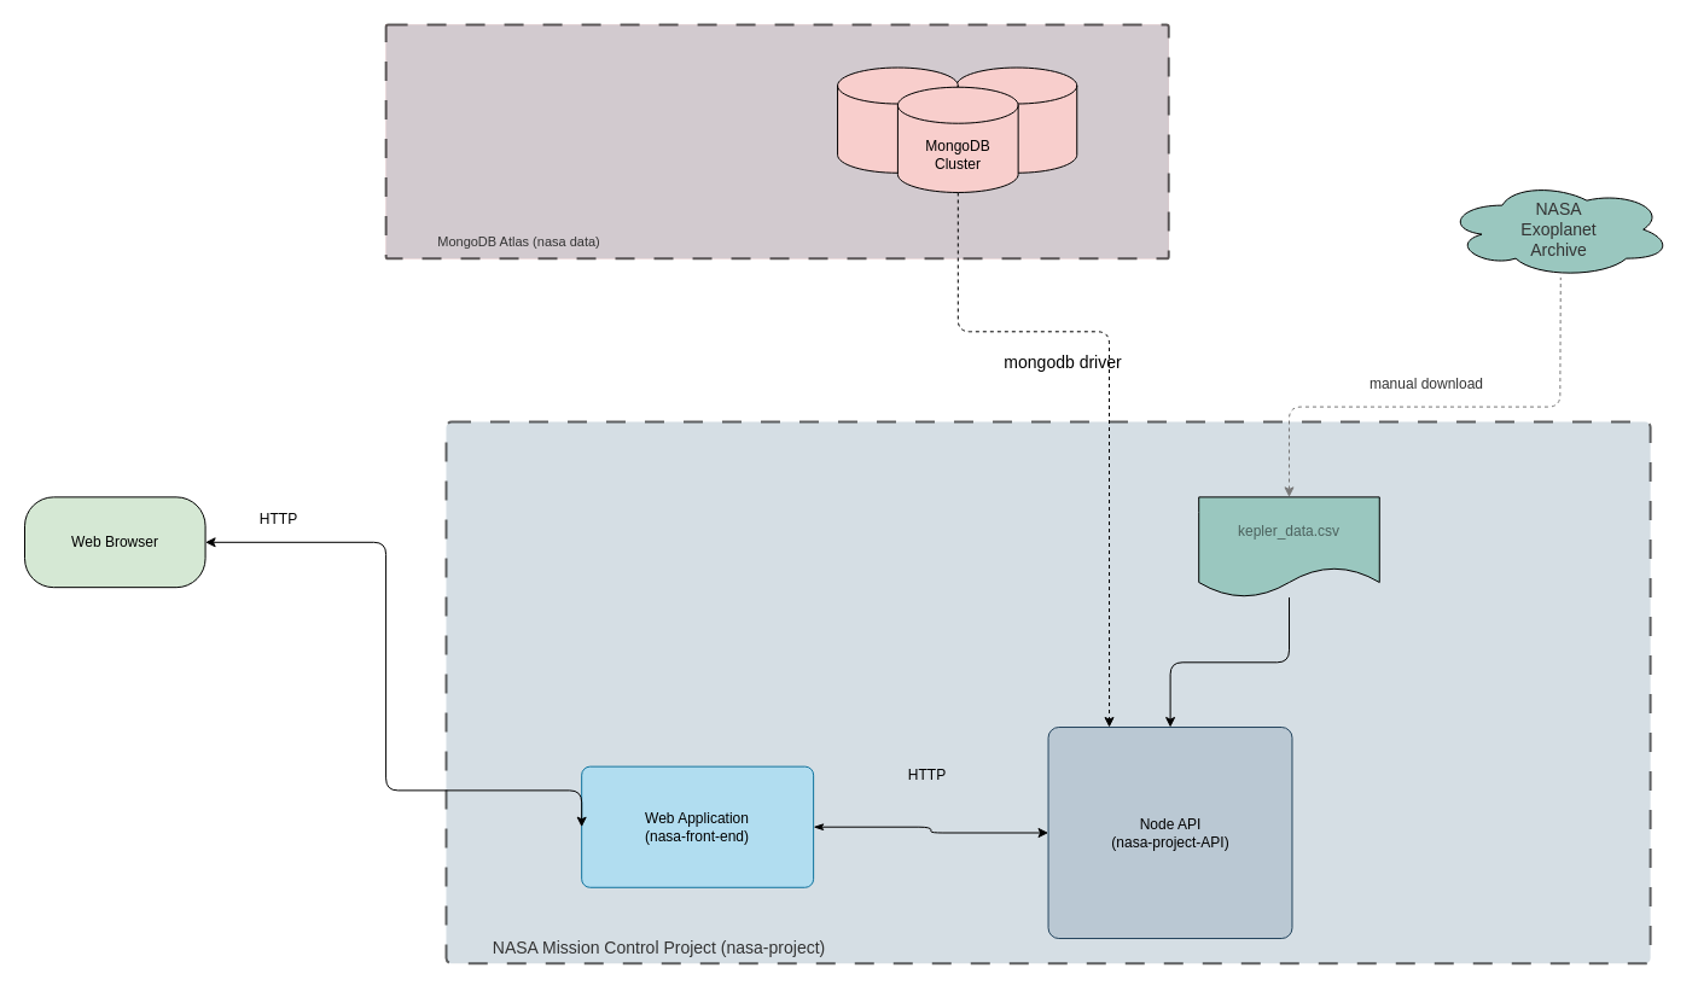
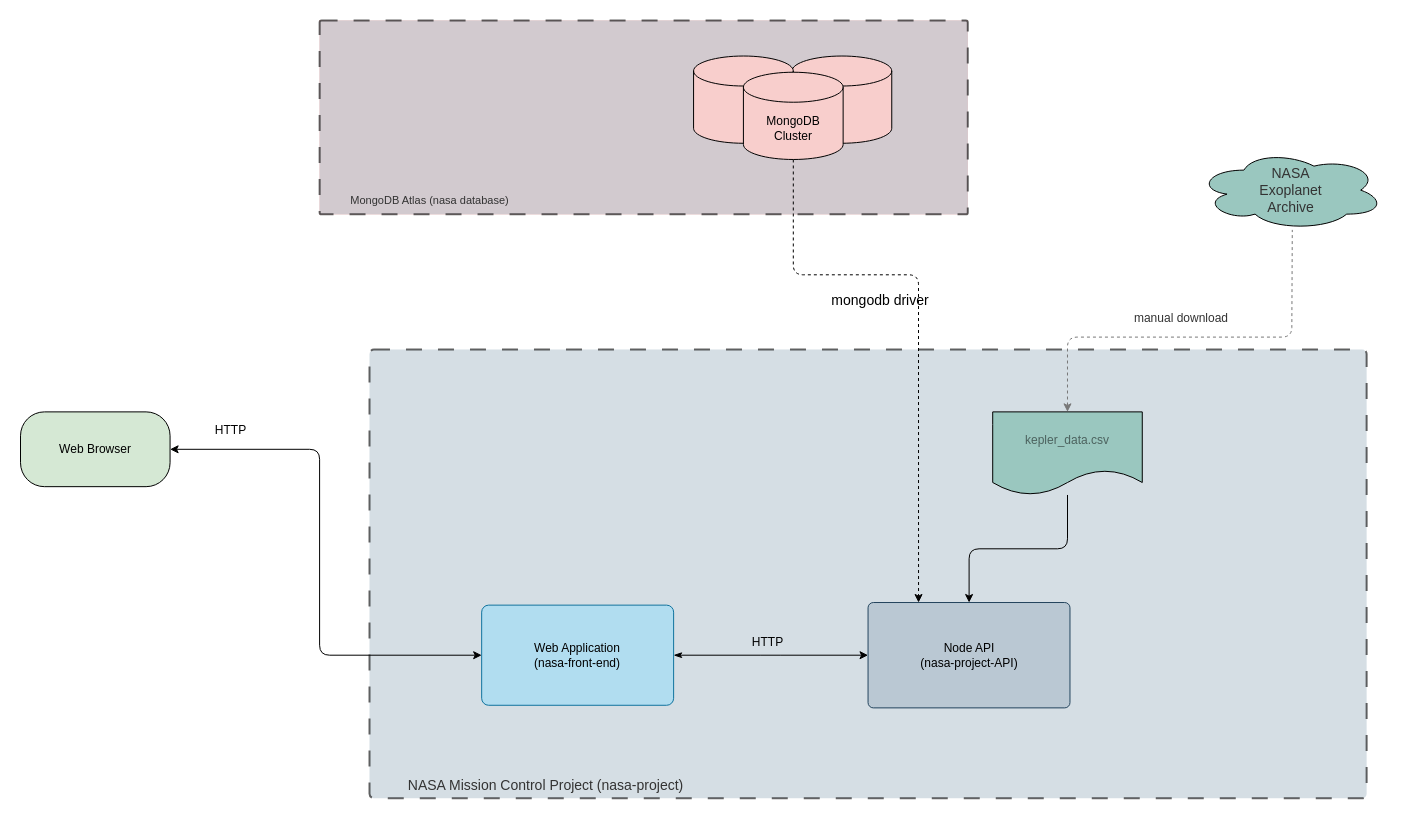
  <mxCell id="0" />
  <mxCell id="1" parent="0" />
  <mxCell id="2" value="" style="rounded=1;whiteSpace=wrap;html=1;dashed=1;strokeWidth=2;fillColor=#bac8d3;strokeColor=#000000;opacity=60;arcSize=1;dashPattern=8 8;" parent="1" vertex="1"><mxGeometry x="368.997" y="349.056" width="997.133" height="448.712" as="geometry" /></mxCell>
- <mxCell id="3" value="Web Application&lt;br&gt;(nasa-front-end)" style="rounded=1;whiteSpace=wrap;html=1;fillColor=#b1ddf0;strokeColor=#10739e;arcSize=7;" parent="1" vertex="1"><mxGeometry x="481.174" y="634.635" width="191.948" height="100.15" as="geometry" /></mxCell>
- <mxCell id="4" value="Node API&lt;br&gt;(nasa-project-API)" style="rounded=1;whiteSpace=wrap;html=1;fillColor=#bac8d3;strokeColor=#23445d;arcSize=5;" parent="1" vertex="1"><mxGeometry x="867.563" y="602.03" width="201.92" height="175" as="geometry" /></mxCell>
+ <mxCell id="3" value="Web Application&lt;br&gt;(nasa-front-end)" style="rounded=1;whiteSpace=wrap;html=1;fillColor=#b1ddf0;strokeColor=#10739e;arcSize=7;" parent="1" vertex="1"><mxGeometry x="481.174" y="604.635" width="191.948" height="100.15" as="geometry" /></mxCell>
+ <mxCell id="4" value="Node API&lt;br&gt;(nasa-project-API)" style="rounded=1;whiteSpace=wrap;html=1;fillColor=#bac8d3;strokeColor=#23445d;arcSize=5;" parent="1" vertex="1"><mxGeometry x="867.563" y="602.03" width="201.92" height="105.348" as="geometry" /></mxCell>
  <mxCell id="5" style="edgeStyle=orthogonalEdgeStyle;rounded=1;orthogonalLoop=1;jettySize=auto;html=1;startArrow=classicThin;startFill=1;" parent="1" source="3" target="4" edge="1"><mxGeometry relative="1" as="geometry" /></mxCell>
  <mxCell id="6" value="HTTP" style="text;html=1;strokeColor=none;fillColor=none;align=center;verticalAlign=middle;whiteSpace=wrap;rounded=1;" parent="1" vertex="1"><mxGeometry x="730.458" y="623.269" width="74.785" height="37.393" as="geometry" /></mxCell>
  <mxCell id="7" value="NASA Mission Control Project (nasa-project)" style="text;html=1;strokeColor=none;fillColor=none;align=center;verticalAlign=middle;whiteSpace=wrap;rounded=1;fontSize=14;fontColor=#333333;" parent="1" vertex="1"><mxGeometry x="371.49" y="766.607" width="348.997" height="37.393" as="geometry" /></mxCell>
  <mxCell id="8" style="edgeStyle=orthogonalEdgeStyle;rounded=1;orthogonalLoop=1;jettySize=auto;html=1;entryX=0;entryY=0.5;entryDx=0;entryDy=0;startArrow=classic;startFill=1;jumpStyle=sharp;" parent="1" source="9" target="3" edge="1"><mxGeometry relative="1" as="geometry"><Array as="points"><mxPoint x="319.14" y="448.769" /><mxPoint x="319.14" y="654.429" /></Array></mxGeometry></mxCell>
  <mxCell id="9" value="Web Browser" style="rounded=1;whiteSpace=wrap;html=1;strokeColor=#000000;strokeWidth=1;arcSize=32;fillColor=#d5e8d4;" parent="1" vertex="1"><mxGeometry x="20" y="411.377" width="149.57" height="74.785" as="geometry" /></mxCell>
  <mxCell id="10" value="HTTP" style="text;html=1;strokeColor=none;fillColor=none;align=center;verticalAlign=middle;whiteSpace=wrap;rounded=1;" parent="1" vertex="1"><mxGeometry x="193.252" y="411.377" width="74.785" height="37.393" as="geometry" /></mxCell>
  <mxCell id="11" style="edgeStyle=orthogonalEdgeStyle;rounded=1;orthogonalLoop=1;jettySize=auto;html=1;fontFamily=Helvetica;fontSize=14;" parent="1" source="12" target="4" edge="1"><mxGeometry relative="1" as="geometry" /></mxCell>
  <mxCell id="12" value="&lt;font face=&quot;Helvetica&quot; style=&quot;font-size: 12px;&quot;&gt;kepler_data.csv&lt;/font&gt;" style="shape=document;whiteSpace=wrap;html=1;boundedLbl=1;rounded=1;hachureGap=4;fontFamily=Architects Daughter;fontSource=https%3A%2F%2Ffonts.googleapis.com%2Fcss%3Ffamily%3DArchitects%2BDaughter;fontSize=12;fillColor=#9AC7BF;fontColor=#000000;textOpacity=50;" parent="1" vertex="1"><mxGeometry x="992.205" y="411.377" width="149.57" height="83.099" as="geometry" /></mxCell>
  <mxCell id="13" value="NASA &lt;br style=&quot;font-size: 14px;&quot;&gt;Exoplanet&lt;br style=&quot;font-size: 14px;&quot;&gt;Archive" style="ellipse;shape=cloud;whiteSpace=wrap;html=1;sketch=0;fontFamily=Helvetica;fontSize=14;fillColor=#9AC7BF;fontColor=#333333;" parent="1" vertex="1"><mxGeometry x="1196.617" y="149.628" width="186.963" height="80" as="geometry" /></mxCell>
  <mxCell id="14" value="manual download" style="text;html=1;strokeColor=none;fillColor=none;align=center;verticalAlign=middle;whiteSpace=wrap;rounded=1;fontColor=#333333;" parent="1" vertex="1"><mxGeometry x="1116.847" y="299.199" width="128.381" height="37.393" as="geometry" /></mxCell>
  <mxCell id="15" style="edgeStyle=orthogonalEdgeStyle;rounded=1;orthogonalLoop=1;jettySize=auto;html=1;entryX=0.509;entryY=0.997;entryDx=0;entryDy=0;startArrow=classic;startFill=1;jumpStyle=sharp;entryPerimeter=0;exitX=0.5;exitY=0;exitDx=0;exitDy=0;endArrow=none;endFill=0;strokeColor=#787878;dashed=1;" parent="1" source="12" target="13" edge="1"><mxGeometry relative="1" as="geometry"><mxPoint x="693.065" y="124.7" as="sourcePoint" /><mxPoint x="1004.669" y="330.64" as="targetPoint" /><Array as="points"><mxPoint x="1066.99" y="336.591" /><mxPoint x="1291.345" y="336.591" /><mxPoint x="1291.345" y="274.27" /></Array></mxGeometry></mxCell>
  <mxCell id="16" value="" style="group;fillColor=#f8cecc;strokeColor=#b85450;strokeWidth=0;" vertex="1" connectable="0" parent="1"><mxGeometry x="319.14" y="20" width="648.137" height="193.819" as="geometry" /></mxCell>
  <mxCell id="17" value="" style="rounded=1;whiteSpace=wrap;html=1;dashed=1;strokeWidth=2;fillColor=#bac8d3;strokeColor=#000000;opacity=60;arcSize=1;dashPattern=8 8;" vertex="1" parent="16"><mxGeometry width="648.137" height="193.819" as="geometry" /></mxCell>
- <mxCell id="18" value="MongoDB Atlas (nasa data)" style="text;html=1;strokeColor=none;fillColor=none;align=center;verticalAlign=middle;whiteSpace=wrap;rounded=1;fontSize=11;fontColor=#333333;" vertex="1" parent="16"><mxGeometry x="7.106" y="174.188" width="207.075" height="12.464" as="geometry" /></mxCell>
+ <mxCell id="18" value="MongoDB Atlas (nasa database)" style="text;html=1;strokeColor=none;fillColor=none;align=center;verticalAlign=middle;whiteSpace=wrap;rounded=1;fontSize=11;fontColor=#333333;" vertex="1" parent="16"><mxGeometry x="7.106" y="174.188" width="207.075" height="12.464" as="geometry" /></mxCell>
  <mxCell id="19" value="" style="shape=cylinder3;whiteSpace=wrap;html=1;boundedLbl=1;backgroundOutline=1;size=15;fillColor=#f8cecc;strokeColor=#000000;" vertex="1" parent="1"><mxGeometry x="791.532" y="55.523" width="99.713" height="87.25" as="geometry" /></mxCell>
  <mxCell id="20" value="" style="shape=cylinder3;whiteSpace=wrap;html=1;boundedLbl=1;backgroundOutline=1;size=15;fillColor=#f8cecc;strokeColor=#000000;" vertex="1" parent="1"><mxGeometry x="693.065" y="55.523" width="99.713" height="87.25" as="geometry" /></mxCell>
  <mxCell id="21" style="edgeStyle=orthogonalEdgeStyle;rounded=1;orthogonalLoop=1;jettySize=auto;html=1;entryX=0.25;entryY=0;entryDx=0;entryDy=0;dashed=1;" edge="1" parent="1" source="22" target="4"><mxGeometry relative="1" as="geometry"><Array as="points"><mxPoint x="792.778" y="274.27" /><mxPoint x="918.667" y="274.27" /></Array></mxGeometry></mxCell>
  <mxCell id="22" value="MongoDB &lt;br&gt;Cluster" style="shape=cylinder3;whiteSpace=wrap;html=1;boundedLbl=1;backgroundOutline=1;size=15;fillColor=#f8cecc;strokeColor=#000000;" vertex="1" parent="1"><mxGeometry x="742.922" y="71.727" width="99.713" height="87.25" as="geometry" /></mxCell>
  <mxCell id="23" value="mongodb driver" style="text;html=1;strokeColor=none;fillColor=none;align=center;verticalAlign=middle;whiteSpace=wrap;rounded=0;fontSize=14;" vertex="1" parent="1"><mxGeometry x="805.243" y="281.749" width="149.57" height="37.393" as="geometry" /></mxCell>
